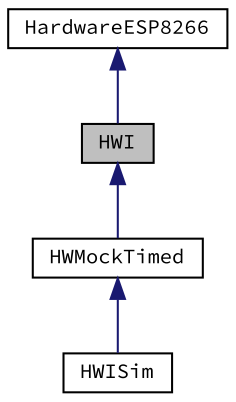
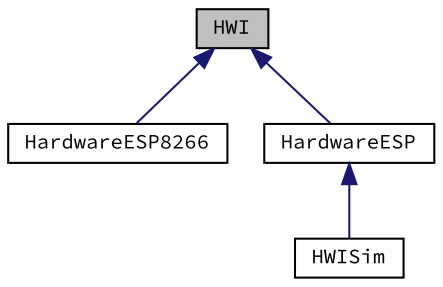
  digraph {
    fontname="Source Code Pro"
    node [color=black fillcolor=white fontname="Source Code Pro" fontsize=10 shape=record style=filled]
    edge [color=midnightblue dir=back fontname="Source Code Pro" fontsize=10 labelfontname=Helvetica labelfontsize=10 style=solid]
    n1 [fillcolor=grey75 fontcolor=black height=0.2 label=HWI width=0.4]
    n2 [height=0.2 label=HardwareESP8266 width=0.4]
-   n3 [height=0.2 label=HWMockTimed width=0.4]
+   n3 [height=0.2 label=HardwareESP width=0.4]
    n4 [height=0.2 label=HWISim width=0.4]
-   n2 -> n1
+   n1 -> n2
    n1 -> n3
    n3 -> n4
  }
